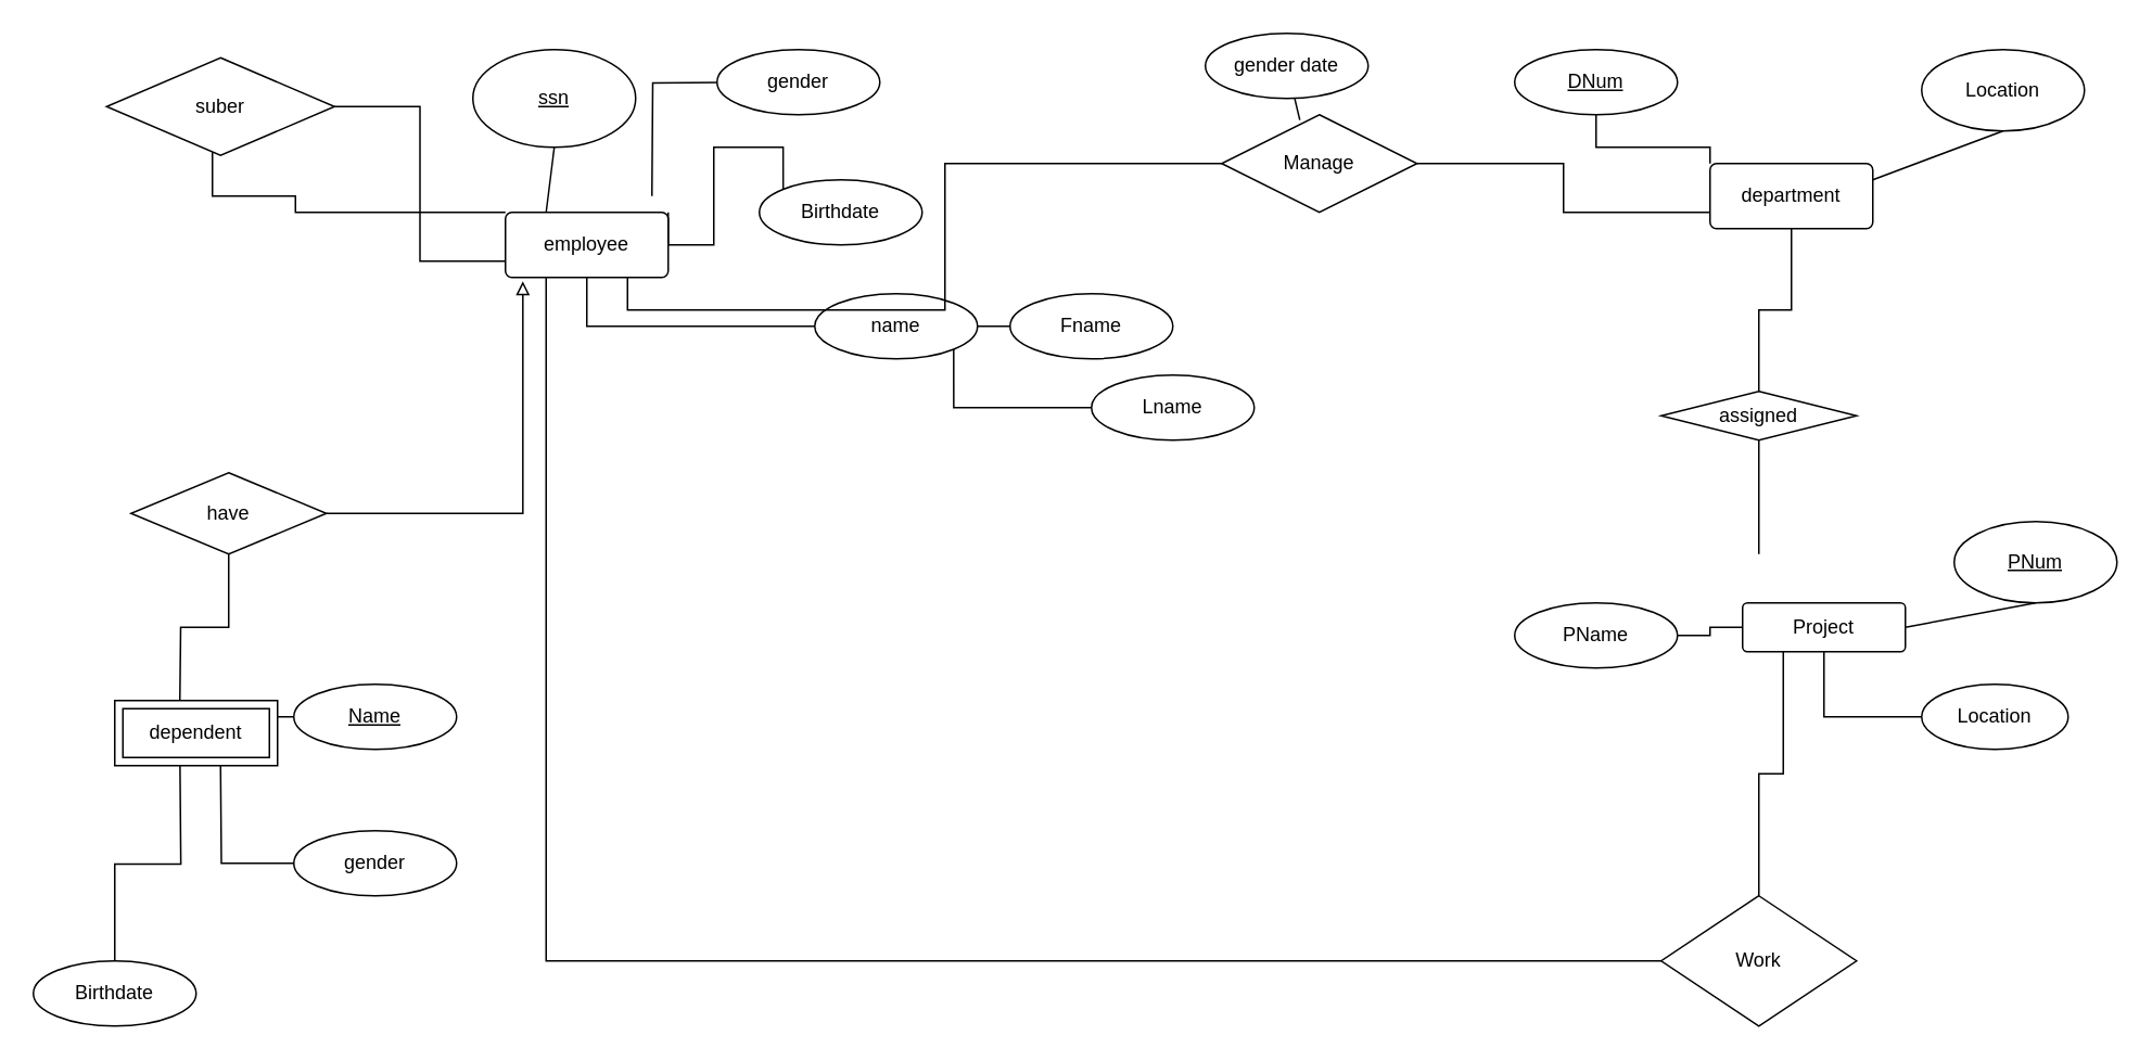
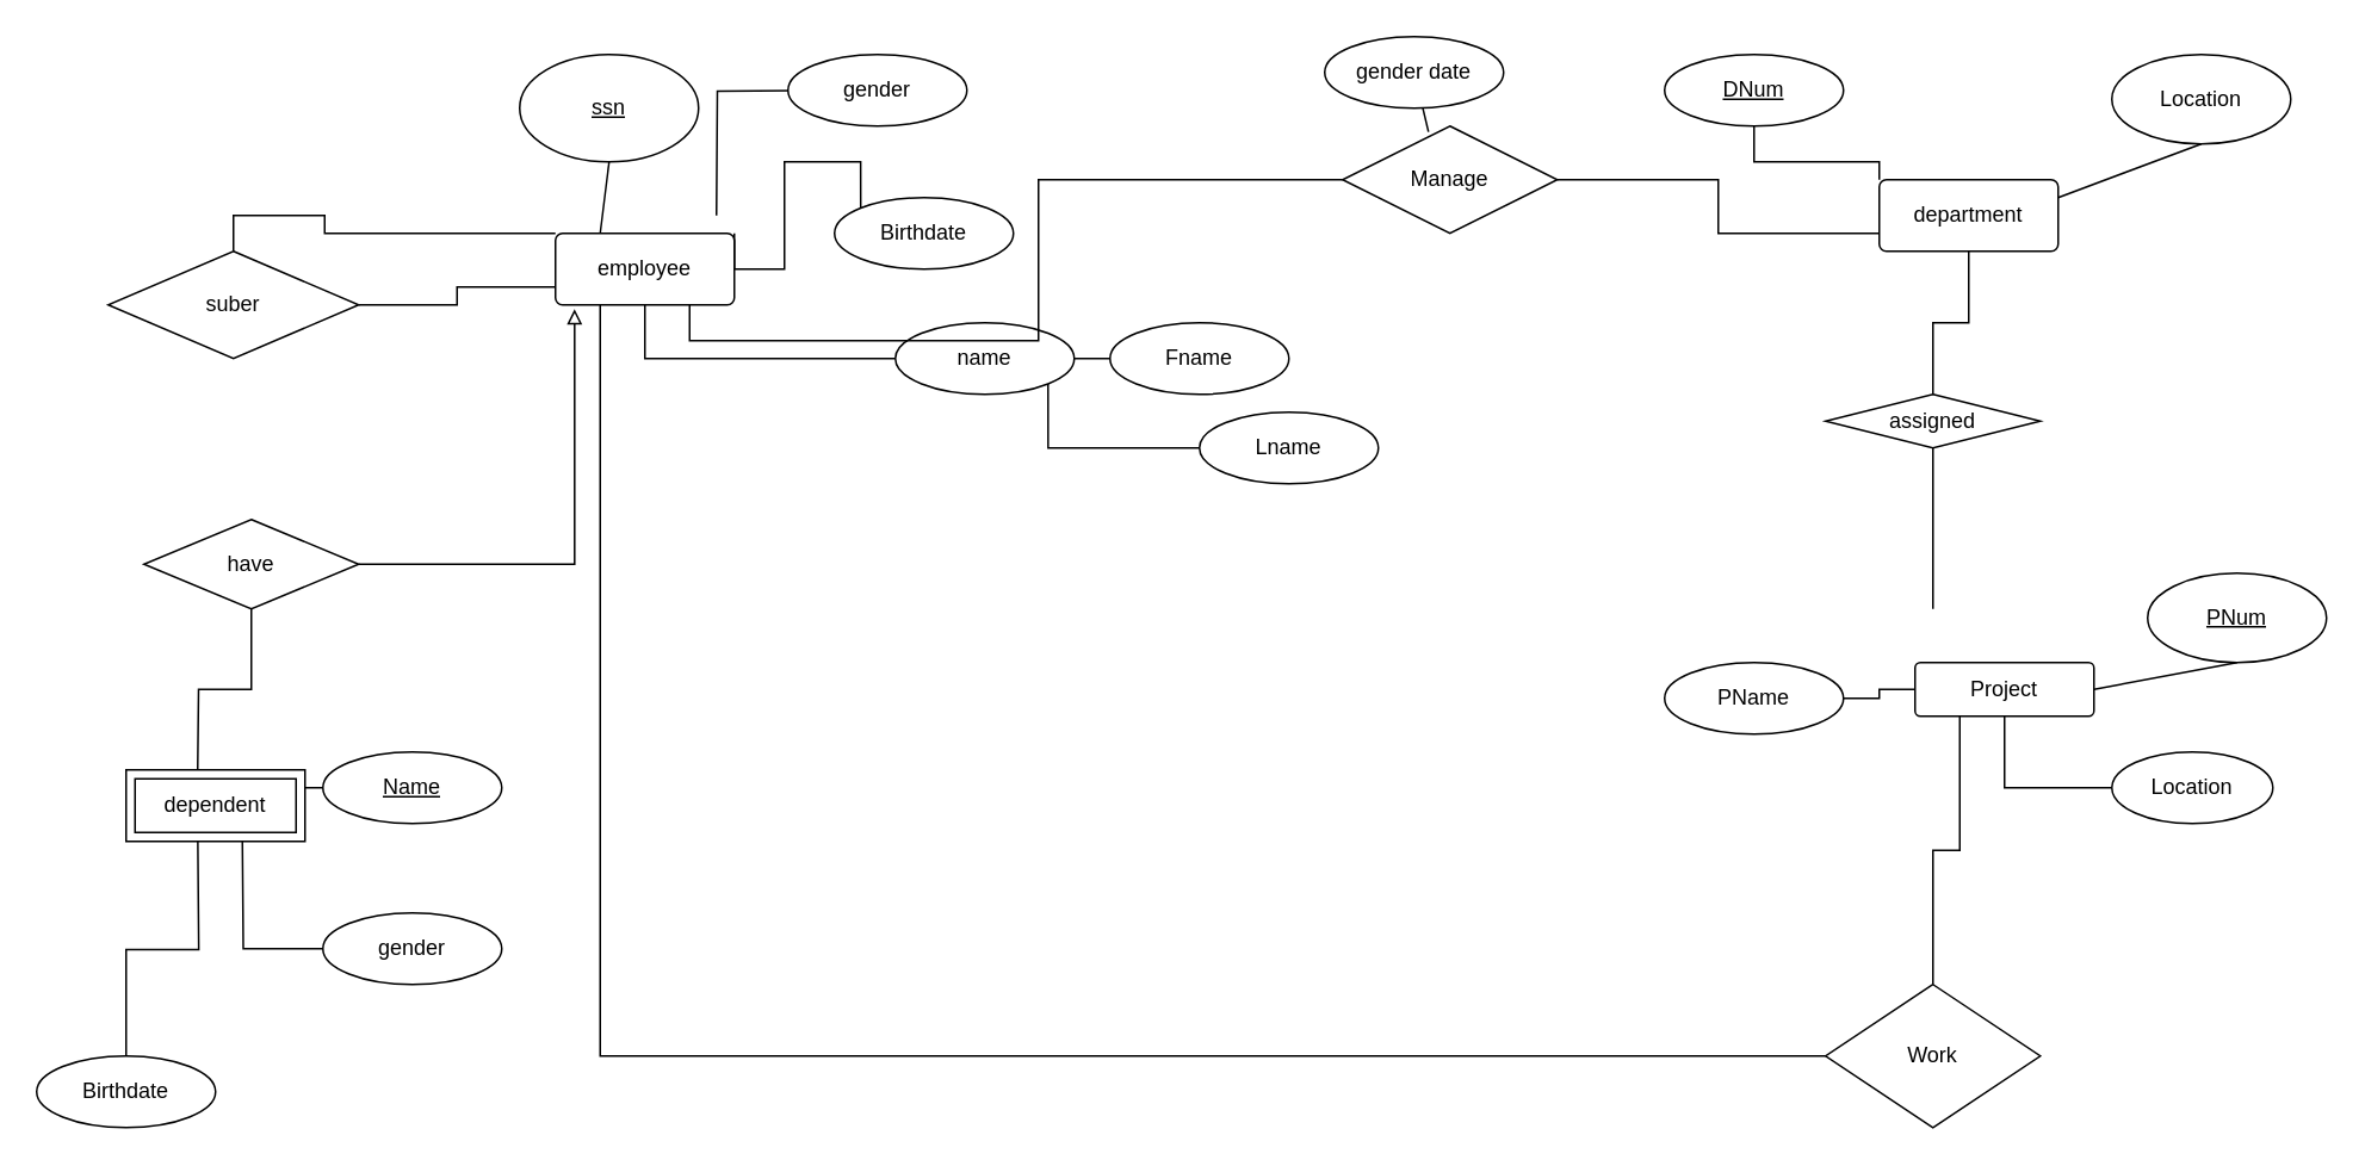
  <mxCell id="0" />
  <mxCell id="1" parent="0" />
  <mxCell id="2" value="" style="ellipse;whiteSpace=wrap;html=1;strokeColor=none;" parent="1" vertex="1"><mxGeometry x="370" y="500" width="96" height="50" as="geometry" /></mxCell>
  <mxCell id="3" value="employee" style="rounded=1;arcSize=10;whiteSpace=wrap;html=1;align=center;strokeColor=default;verticalAlign=middle;fontFamily=Helvetica;fontSize=12;fontColor=default;fillColor=default;" parent="1" vertex="1"><mxGeometry x="310" y="130" width="100" height="40" as="geometry" /></mxCell>
  <mxCell id="4" style="rounded=0;orthogonalLoop=1;jettySize=auto;html=1;exitX=0.5;exitY=1;exitDx=0;exitDy=0;entryX=0.25;entryY=0;entryDx=0;entryDy=0;fontFamily=Helvetica;fontSize=12;fontColor=default;endArrow=none;endFill=0;" parent="1" source="5" target="3" edge="1"><mxGeometry relative="1" as="geometry" /></mxCell>
  <mxCell id="5" value="ssn" style="ellipse;whiteSpace=wrap;html=1;align=center;strokeColor=default;verticalAlign=middle;fontFamily=Helvetica;fontSize=12;fontColor=default;fillColor=default;fontStyle=4" parent="1" vertex="1"><mxGeometry x="290" y="30" width="100" height="60" as="geometry" /></mxCell>
  <mxCell id="6" style="rounded=0;orthogonalLoop=1;jettySize=auto;html=1;exitX=0;exitY=0.5;exitDx=0;exitDy=0;fontFamily=Helvetica;fontSize=12;fontColor=default;edgeStyle=orthogonalEdgeStyle;endArrow=none;endFill=0;" parent="1" edge="1"><mxGeometry relative="1" as="geometry"><mxPoint x="400" y="120" as="targetPoint" /><mxPoint x="466" y="50" as="sourcePoint" /></mxGeometry></mxCell>
  <mxCell id="7" value="gender" style="ellipse;whiteSpace=wrap;html=1;align=center;strokeColor=default;verticalAlign=middle;fontFamily=Helvetica;fontSize=12;fontColor=default;fillColor=default;" parent="1" vertex="1"><mxGeometry x="440" y="30" width="100" height="40" as="geometry" /></mxCell>
  <mxCell id="8" style="edgeStyle=orthogonalEdgeStyle;rounded=0;orthogonalLoop=1;jettySize=auto;html=1;fontFamily=Helvetica;fontSize=12;fontColor=default;endArrow=none;endFill=0;entryX=1;entryY=1;entryDx=0;entryDy=0;exitX=0;exitY=0;exitDx=0;exitDy=0;" parent="1" source="9" edge="1"><mxGeometry relative="1" as="geometry"><mxPoint x="470" y="100" as="sourcePoint" /><mxPoint x="410" y="130" as="targetPoint" /><Array as="points"><mxPoint x="481" y="90" /><mxPoint x="438" y="90" /><mxPoint x="438" y="150" /><mxPoint x="410" y="150" /></Array></mxGeometry></mxCell>
  <mxCell id="9" value="Birthdate" style="ellipse;whiteSpace=wrap;html=1;align=center;strokeColor=default;verticalAlign=middle;fontFamily=Helvetica;fontSize=12;fontColor=default;fillColor=default;" parent="1" vertex="1"><mxGeometry x="466" y="110" width="100" height="40" as="geometry" /></mxCell>
  <mxCell id="10" style="edgeStyle=orthogonalEdgeStyle;rounded=0;orthogonalLoop=1;jettySize=auto;html=1;fontFamily=Helvetica;fontSize=12;fontColor=default;endArrow=none;endFill=0;" parent="1" source="11" target="3" edge="1"><mxGeometry relative="1" as="geometry" /></mxCell>
  <mxCell id="11" value="name" style="ellipse;whiteSpace=wrap;html=1;align=center;strokeColor=default;verticalAlign=middle;fontFamily=Helvetica;fontSize=12;fontColor=default;fillColor=default;" parent="1" vertex="1"><mxGeometry x="500" y="180" width="100" height="40" as="geometry" /></mxCell>
  <mxCell id="12" style="edgeStyle=orthogonalEdgeStyle;rounded=0;orthogonalLoop=1;jettySize=auto;html=1;entryX=1;entryY=0.5;entryDx=0;entryDy=0;fontFamily=Helvetica;fontSize=12;fontColor=default;endArrow=none;endFill=0;" parent="1" source="13" target="11" edge="1"><mxGeometry relative="1" as="geometry" /></mxCell>
  <mxCell id="13" value="Fname" style="ellipse;whiteSpace=wrap;html=1;align=center;strokeColor=default;verticalAlign=middle;fontFamily=Helvetica;fontSize=12;fontColor=default;fillColor=default;" parent="1" vertex="1"><mxGeometry x="620" y="180" width="100" height="40" as="geometry" /></mxCell>
  <mxCell id="14" style="edgeStyle=orthogonalEdgeStyle;rounded=0;orthogonalLoop=1;jettySize=auto;html=1;entryX=1;entryY=1;entryDx=0;entryDy=0;fontFamily=Helvetica;fontSize=12;fontColor=default;endArrow=none;endFill=0;" parent="1" source="15" target="11" edge="1"><mxGeometry relative="1" as="geometry" /></mxCell>
  <mxCell id="15" value="Lname" style="ellipse;whiteSpace=wrap;html=1;align=center;strokeColor=default;verticalAlign=middle;fontFamily=Helvetica;fontSize=12;fontColor=default;fillColor=default;" parent="1" vertex="1"><mxGeometry x="670" y="230" width="100" height="40" as="geometry" /></mxCell>
  <mxCell id="16" style="rounded=0;orthogonalLoop=1;jettySize=auto;html=1;exitX=1;exitY=0.25;exitDx=0;exitDy=0;entryX=0.5;entryY=1;entryDx=0;entryDy=0;fontFamily=Helvetica;fontSize=12;fontColor=default;endArrow=none;endFill=0;" parent="1" source="17" target="18" edge="1"><mxGeometry relative="1" as="geometry" /></mxCell>
  <mxCell id="17" value="department" style="rounded=1;arcSize=10;whiteSpace=wrap;html=1;align=center;strokeColor=default;verticalAlign=middle;fontFamily=Helvetica;fontSize=12;fontColor=default;fillColor=default;" parent="1" vertex="1"><mxGeometry x="1050" y="100" width="100" height="40" as="geometry" /></mxCell>
  <mxCell id="18" value="Location" style="ellipse;whiteSpace=wrap;html=1;align=center;strokeColor=default;verticalAlign=middle;fontFamily=Helvetica;fontSize=12;fontColor=default;fillColor=default;" parent="1" vertex="1"><mxGeometry x="1180" y="30" width="100" height="50" as="geometry" /></mxCell>
  <mxCell id="19" value="PNum" style="ellipse;whiteSpace=wrap;html=1;align=center;strokeColor=default;verticalAlign=middle;fontFamily=Helvetica;fontSize=12;fontColor=default;fillColor=default;fontStyle=4" parent="1" vertex="1"><mxGeometry x="1200" y="320" width="100" height="50" as="geometry" /></mxCell>
  <mxCell id="20" style="edgeStyle=orthogonalEdgeStyle;rounded=0;orthogonalLoop=1;jettySize=auto;html=1;exitX=1;exitY=0.5;exitDx=0;exitDy=0;entryX=0;entryY=0.5;entryDx=0;entryDy=0;fontFamily=Helvetica;fontSize=12;fontColor=default;endArrow=none;endFill=0;" parent="1" source="21" target="25" edge="1"><mxGeometry relative="1" as="geometry" /></mxCell>
  <mxCell id="21" value="PName" style="ellipse;whiteSpace=wrap;html=1;align=center;strokeColor=default;verticalAlign=middle;fontFamily=Helvetica;fontSize=12;fontColor=default;fillColor=default;" parent="1" vertex="1"><mxGeometry x="930" y="370" width="100" height="40" as="geometry" /></mxCell>
  <mxCell id="22" style="edgeStyle=orthogonalEdgeStyle;rounded=0;orthogonalLoop=1;jettySize=auto;html=1;exitX=0.5;exitY=1;exitDx=0;exitDy=0;entryX=0;entryY=0;entryDx=0;entryDy=0;fontFamily=Helvetica;fontSize=12;fontColor=default;endArrow=none;endFill=0;" parent="1" source="23" target="17" edge="1"><mxGeometry relative="1" as="geometry" /></mxCell>
  <mxCell id="23" value="DNum" style="ellipse;whiteSpace=wrap;html=1;align=center;strokeColor=default;verticalAlign=middle;fontFamily=Helvetica;fontSize=12;fontColor=default;fillColor=default;fontStyle=4" parent="1" vertex="1"><mxGeometry x="930" y="30" width="100" height="40" as="geometry" /></mxCell>
  <mxCell id="24" style="rounded=0;orthogonalLoop=1;jettySize=auto;html=1;exitX=1;exitY=0.5;exitDx=0;exitDy=0;entryX=0.5;entryY=1;entryDx=0;entryDy=0;fontFamily=Helvetica;fontSize=12;fontColor=default;endArrow=none;endFill=0;" parent="1" source="25" target="19" edge="1"><mxGeometry relative="1" as="geometry" /></mxCell>
  <mxCell id="25" value="Project" style="rounded=1;arcSize=10;whiteSpace=wrap;html=1;align=center;strokeColor=default;verticalAlign=middle;fontFamily=Helvetica;fontSize=12;fontColor=default;fillColor=default;" parent="1" vertex="1"><mxGeometry x="1070" y="370" width="100" height="30" as="geometry" /></mxCell>
  <mxCell id="26" style="edgeStyle=orthogonalEdgeStyle;rounded=0;orthogonalLoop=1;jettySize=auto;html=1;exitX=0;exitY=0.5;exitDx=0;exitDy=0;entryX=0.5;entryY=1;entryDx=0;entryDy=0;fontFamily=Helvetica;fontSize=12;fontColor=default;endArrow=none;endFill=0;" parent="1" source="27" target="25" edge="1"><mxGeometry relative="1" as="geometry" /></mxCell>
  <mxCell id="27" value="Location" style="ellipse;whiteSpace=wrap;html=1;align=center;strokeColor=default;verticalAlign=middle;fontFamily=Helvetica;fontSize=12;fontColor=default;fillColor=default;" parent="1" vertex="1"><mxGeometry x="1180" y="420" width="90" height="40" as="geometry" /></mxCell>
  <mxCell id="28" style="edgeStyle=orthogonalEdgeStyle;rounded=0;orthogonalLoop=1;jettySize=auto;html=1;entryX=0;entryY=0.75;entryDx=0;entryDy=0;endArrow=none;endFill=0;" edge="1" parent="1" source="30" target="17"><mxGeometry relative="1" as="geometry" /></mxCell>
  <mxCell id="29" style="edgeStyle=orthogonalEdgeStyle;rounded=0;orthogonalLoop=1;jettySize=auto;html=1;exitX=0;exitY=0.5;exitDx=0;exitDy=0;entryX=0.75;entryY=1;entryDx=0;entryDy=0;endArrow=none;endFill=0;" edge="1" parent="1" source="30" target="3"><mxGeometry relative="1" as="geometry"><mxPoint x="600" y="150" as="targetPoint" /></mxGeometry></mxCell>
  <mxCell id="30" value="Manage" style="shape=rhombus;perimeter=rhombusPerimeter;whiteSpace=wrap;html=1;align=center;strokeColor=default;verticalAlign=middle;fontFamily=Helvetica;fontSize=12;fontColor=default;fillColor=default;" parent="1" vertex="1"><mxGeometry x="750" y="70" width="120" height="60" as="geometry" /></mxCell>
  <mxCell id="31" style="edgeStyle=orthogonalEdgeStyle;rounded=0;orthogonalLoop=1;jettySize=auto;html=1;exitX=0;exitY=0.5;exitDx=0;exitDy=0;entryX=0.25;entryY=1;entryDx=0;entryDy=0;endArrow=none;endFill=0;" edge="1" parent="1" source="33" target="3"><mxGeometry relative="1" as="geometry"><mxPoint x="320" y="230" as="targetPoint" /></mxGeometry></mxCell>
  <mxCell id="32" style="edgeStyle=orthogonalEdgeStyle;rounded=0;orthogonalLoop=1;jettySize=auto;html=1;entryX=0.25;entryY=1;entryDx=0;entryDy=0;endArrow=none;endFill=0;" edge="1" parent="1" source="33" target="25"><mxGeometry relative="1" as="geometry" /></mxCell>
  <mxCell id="33" value="Work" style="shape=rhombus;perimeter=rhombusPerimeter;whiteSpace=wrap;html=1;align=center;strokeColor=default;verticalAlign=middle;fontFamily=Helvetica;fontSize=12;fontColor=default;fillColor=default;" parent="1" vertex="1"><mxGeometry x="1020" y="550" width="120" height="80" as="geometry" /></mxCell>
  <mxCell id="34" style="edgeStyle=orthogonalEdgeStyle;rounded=0;orthogonalLoop=1;jettySize=auto;html=1;entryX=0.5;entryY=0;entryDx=0;entryDy=0;fontFamily=Helvetica;fontSize=12;fontColor=default;endArrow=none;endFill=0;" parent="1" target="39" edge="1"><mxGeometry relative="1" as="geometry"><mxPoint x="110.077" y="470" as="sourcePoint" /></mxGeometry></mxCell>
  <mxCell id="35" style="edgeStyle=orthogonalEdgeStyle;rounded=0;orthogonalLoop=1;jettySize=auto;html=1;exitX=0;exitY=0.5;exitDx=0;exitDy=0;entryX=1;entryY=0.5;entryDx=0;entryDy=0;fontFamily=Helvetica;fontSize=12;fontColor=default;endArrow=none;endFill=0;" parent="1" source="36" edge="1"><mxGeometry relative="1" as="geometry"><mxPoint x="160" y="450" as="targetPoint" /></mxGeometry></mxCell>
  <mxCell id="36" value="Name" style="ellipse;whiteSpace=wrap;html=1;align=center;strokeColor=default;verticalAlign=middle;fontFamily=Helvetica;fontSize=12;fontColor=default;fillColor=default;fontStyle=4" parent="1" vertex="1"><mxGeometry x="180" y="420" width="100" height="40" as="geometry" /></mxCell>
  <mxCell id="37" style="edgeStyle=orthogonalEdgeStyle;rounded=0;orthogonalLoop=1;jettySize=auto;html=1;entryX=0.75;entryY=1;entryDx=0;entryDy=0;fontFamily=Helvetica;fontSize=12;fontColor=default;endArrow=none;endFill=0;" parent="1" source="38" edge="1"><mxGeometry relative="1" as="geometry"><mxPoint x="135" y="470" as="targetPoint" /></mxGeometry></mxCell>
  <mxCell id="38" value="gender" style="ellipse;whiteSpace=wrap;html=1;align=center;strokeColor=default;verticalAlign=middle;fontFamily=Helvetica;fontSize=12;fontColor=default;fillColor=default;" parent="1" vertex="1"><mxGeometry x="180" y="510" width="100" height="40" as="geometry" /></mxCell>
  <mxCell id="39" value="Birthdate" style="ellipse;whiteSpace=wrap;html=1;align=center;strokeColor=default;verticalAlign=middle;fontFamily=Helvetica;fontSize=12;fontColor=default;fillColor=default;" parent="1" vertex="1"><mxGeometry x="20" y="590" width="100" height="40" as="geometry" /></mxCell>
  <mxCell id="40" value="gender date" style="ellipse;whiteSpace=wrap;html=1;align=center;strokeColor=default;verticalAlign=middle;fontFamily=Helvetica;fontSize=12;fontColor=default;fillColor=default;" parent="1" vertex="1"><mxGeometry x="740" y="20" width="100" height="40" as="geometry" /></mxCell>
  <mxCell id="41" style="rounded=0;orthogonalLoop=1;jettySize=auto;html=1;entryX=0.4;entryY=0.054;entryDx=0;entryDy=0;entryPerimeter=0;fontFamily=Helvetica;fontSize=12;fontColor=default;endArrow=none;endFill=0;" parent="1" source="40" target="30" edge="1"><mxGeometry relative="1" as="geometry" /></mxCell>
  <mxCell id="42" style="edgeStyle=orthogonalEdgeStyle;rounded=0;orthogonalLoop=1;jettySize=auto;html=1;entryX=0;entryY=0.75;entryDx=0;entryDy=0;endArrow=none;endFill=0;" edge="1" parent="1" source="44" target="3"><mxGeometry relative="1" as="geometry" /></mxCell>
  <mxCell id="43" style="edgeStyle=orthogonalEdgeStyle;rounded=0;orthogonalLoop=1;jettySize=auto;html=1;entryX=0;entryY=0;entryDx=0;entryDy=0;endArrow=none;endFill=0;" edge="1" parent="1" source="44" target="3"><mxGeometry relative="1" as="geometry"><mxPoint x="180" y="110" as="targetPoint" /><Array as="points"><mxPoint x="130" y="120" /><mxPoint x="181" y="120" /><mxPoint x="181" y="130" /></Array></mxGeometry></mxCell>
- <mxCell id="44" value="suber" style="shape=rhombus;perimeter=rhombusPerimeter;whiteSpace=wrap;html=1;align=center;" vertex="1" parent="1"><mxGeometry x="65" y="35" width="140" height="60" as="geometry" /></mxCell>
+ <mxCell id="44" value="suber" style="shape=rhombus;perimeter=rhombusPerimeter;whiteSpace=wrap;html=1;align=center;" vertex="1" parent="1"><mxGeometry x="60" y="140" width="140" height="60" as="geometry" /></mxCell>
  <mxCell id="45" style="edgeStyle=orthogonalEdgeStyle;rounded=0;orthogonalLoop=1;jettySize=auto;html=1;exitX=0.5;exitY=1;exitDx=0;exitDy=0;entryX=0.5;entryY=0;entryDx=0;entryDy=0;endArrow=none;endFill=0;" edge="1" parent="1" source="46"><mxGeometry relative="1" as="geometry"><mxPoint x="110" y="430" as="targetPoint" /></mxGeometry></mxCell>
  <mxCell id="46" value="have" style="shape=rhombus;perimeter=rhombusPerimeter;whiteSpace=wrap;html=1;align=center;" vertex="1" parent="1"><mxGeometry x="80" y="290" width="120" height="50" as="geometry" /></mxCell>
  <mxCell id="47" style="edgeStyle=orthogonalEdgeStyle;rounded=0;orthogonalLoop=1;jettySize=auto;html=1;entryX=0.107;entryY=1.06;entryDx=0;entryDy=0;entryPerimeter=0;endArrow=block;endFill=0;" edge="1" parent="1" source="46" target="3"><mxGeometry relative="1" as="geometry" /></mxCell>
  <mxCell id="48" style="edgeStyle=orthogonalEdgeStyle;rounded=0;orthogonalLoop=1;jettySize=auto;html=1;endArrow=none;endFill=0;" edge="1" parent="1" source="50" target="17"><mxGeometry relative="1" as="geometry" /></mxCell>
  <mxCell id="49" style="edgeStyle=orthogonalEdgeStyle;rounded=0;orthogonalLoop=1;jettySize=auto;html=1;endArrow=none;endFill=0;" edge="1" parent="1"><mxGeometry relative="1" as="geometry"><mxPoint x="1080" y="340" as="targetPoint" /><mxPoint x="1080" y="270" as="sourcePoint" /><Array as="points"><mxPoint x="1080" y="240" /><mxPoint x="1080" y="240" /></Array></mxGeometry></mxCell>
- <mxCell id="50" value="assigned" style="shape=rhombus;perimeter=rhombusPerimeter;whiteSpace=wrap;html=1;align=center;" vertex="1" parent="1"><mxGeometry x="1020" y="240" width="120" height="30" as="geometry" /></mxCell>
+ <mxCell id="50" value="assigned" style="shape=rhombus;perimeter=rhombusPerimeter;whiteSpace=wrap;html=1;align=center;" vertex="1" parent="1"><mxGeometry x="1020" y="220" width="120" height="30" as="geometry" /></mxCell>
  <mxCell id="51" value="dependent" style="shape=ext;margin=3;double=1;whiteSpace=wrap;html=1;align=center;" vertex="1" parent="1"><mxGeometry x="70" y="430" width="100" height="40" as="geometry" /></mxCell>
